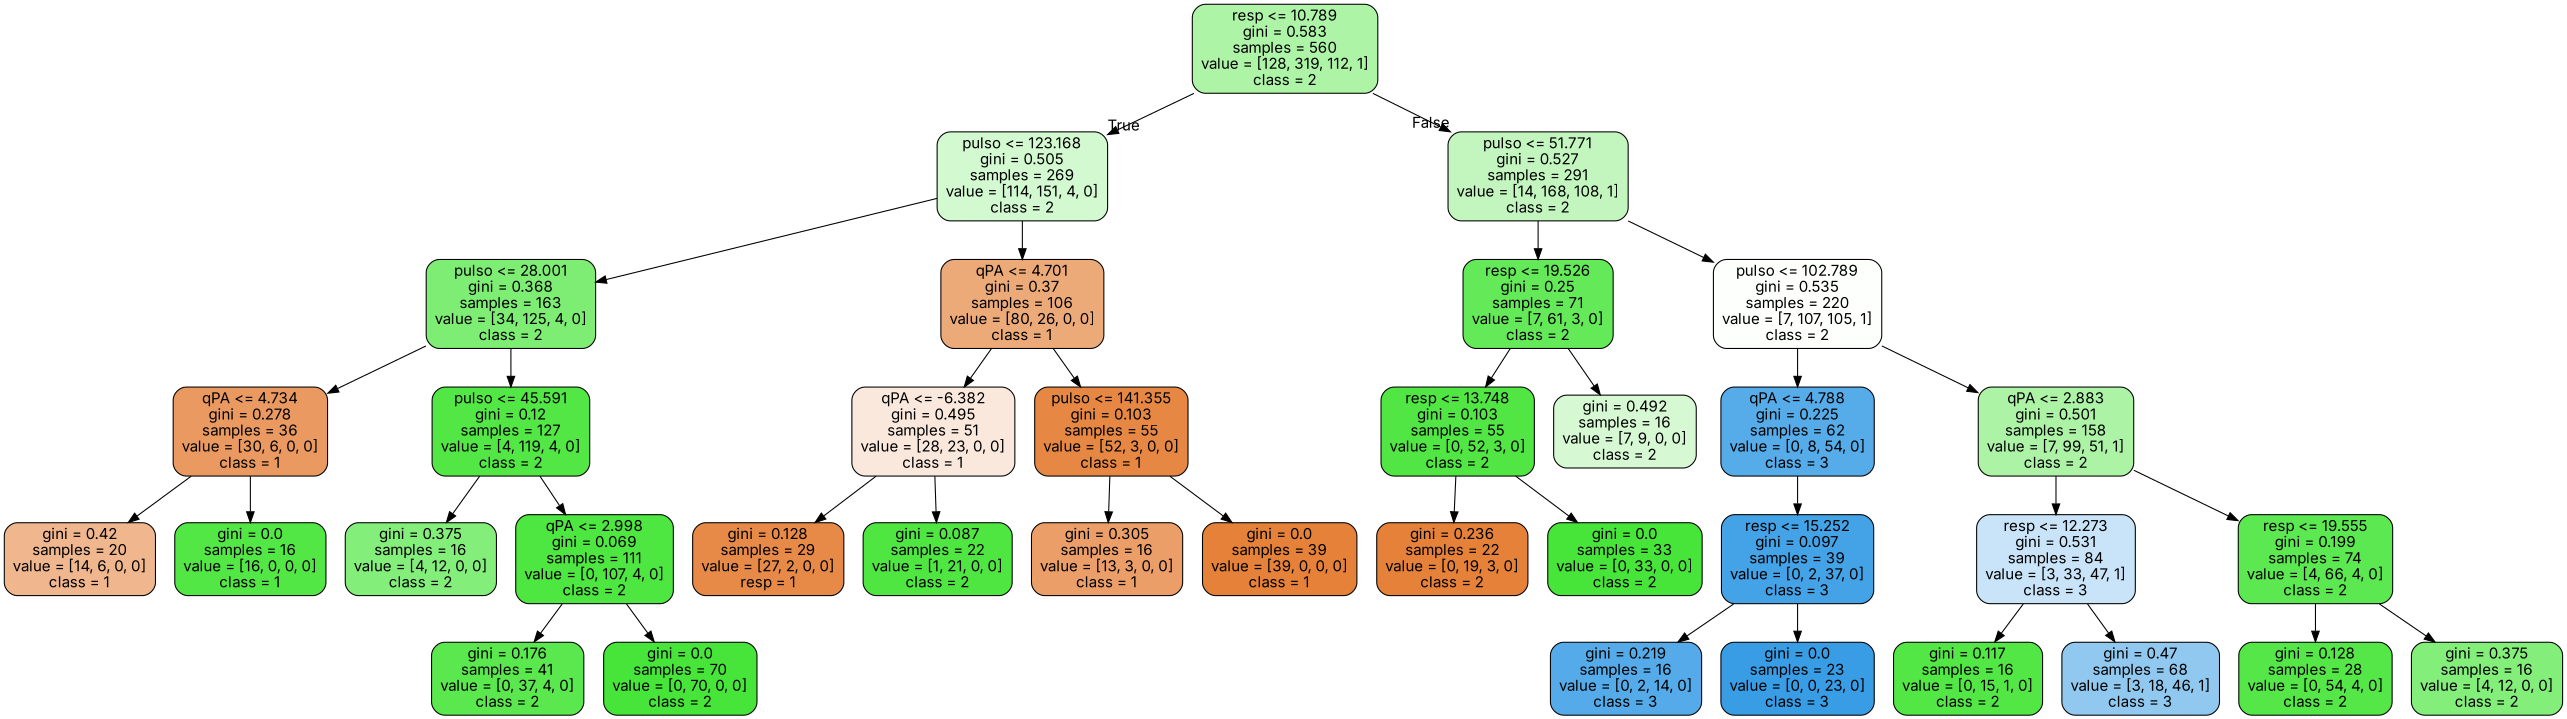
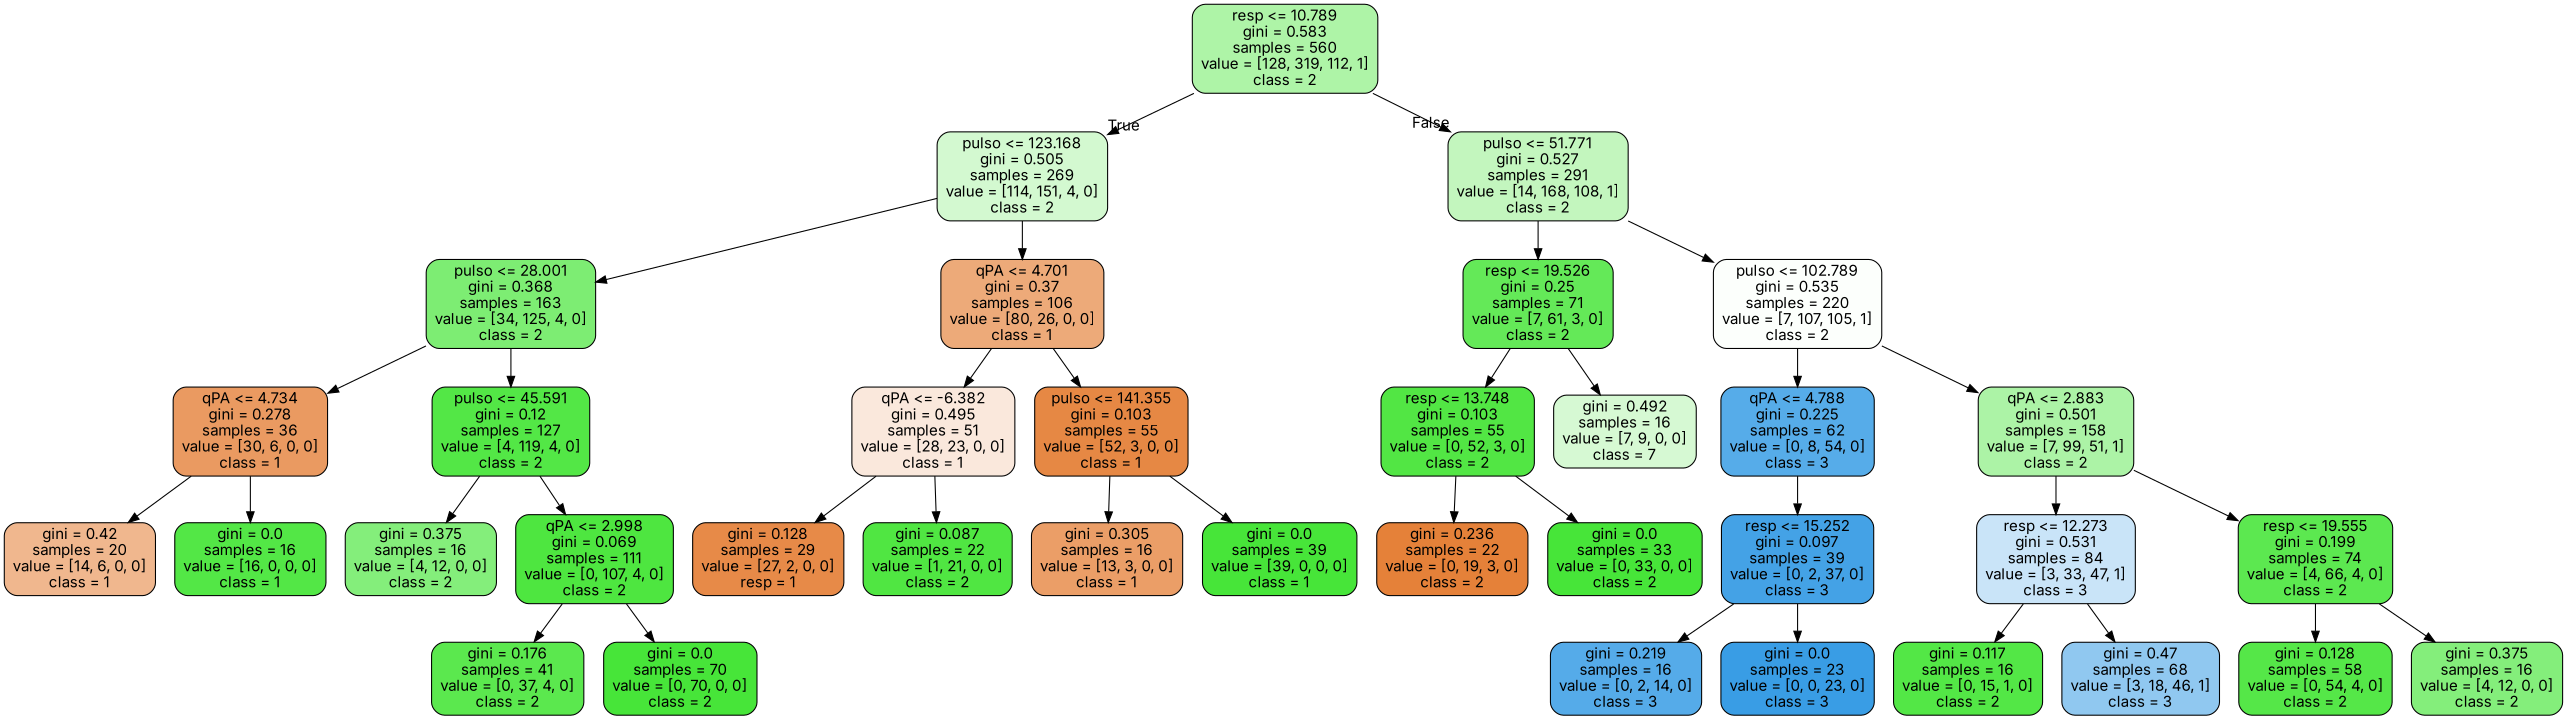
  digraph {
    fontname=Inter
    node [color=black fillcolor="#53e746" fontname=Inter shape=box style="filled, rounded"]
    edge [fontname=Inter]
    n1 [fillcolor="#aef4a7" label="resp <= 10.789\ngini = 0.583\nsamples = 560\nvalue = [128, 319, 112, 1]\nclass = 2"]
    n2 [fillcolor="#d3f9d0" label="pulso <= 123.168\ngini = 0.505\nsamples = 269\nvalue = [114, 151, 4, 0]\nclass = 2"]
    n3 [fillcolor="#c3f6be" label="pulso <= 51.771\ngini = 0.527\nsamples = 291\nvalue = [14, 168, 108, 1]\nclass = 2"]
    n4 [fillcolor="#7ded73" label="pulso <= 28.001\ngini = 0.368\nsamples = 163\nvalue = [34, 125, 4, 0]\nclass = 2"]
    n5 [fillcolor="#edaa79" label="qPA <= 4.701\ngini = 0.37\nsamples = 106\nvalue = [80, 26, 0, 0]\nclass = 1"]
    n6 [fillcolor="#64e958" label="resp <= 19.526\ngini = 0.25\nsamples = 71\nvalue = [7, 61, 3, 0]\nclass = 2"]
    n7 [fillcolor="#fcfffc" label="pulso <= 102.789\ngini = 0.535\nsamples = 220\nvalue = [7, 107, 105, 1]\nclass = 2"]
    n8 [fillcolor="#ea9a61" label="qPA <= 4.734\ngini = 0.278\nsamples = 36\nvalue = [30, 6, 0, 0]\nclass = 1"]
    n9 [label="pulso <= 45.591\ngini = 0.12\nsamples = 127\nvalue = [4, 119, 4, 0]\nclass = 2"]
    n10 [fillcolor="#fae8dc" label="qPA <= -6.382\ngini = 0.495\nsamples = 51\nvalue = [28, 23, 0, 0]\nclass = 1"]
    n11 [fillcolor="#e68844" label="pulso <= 141.355\ngini = 0.103\nsamples = 55\nvalue = [52, 3, 0, 0]\nclass = 1"]
    n12 [fillcolor="#f0b78e" label="gini = 0.42\nsamples = 20\nvalue = [14, 6, 0, 0]\nclass = 1"]
    n13 [label="gini = 0.0\nsamples = 16\nvalue = [16, 0, 0, 0]\nclass = 1"]
    n14 [fillcolor="#84ee7b" label="gini = 0.375\nsamples = 16\nvalue = [4, 12, 0, 0]\nclass = 2"]
    n15 [fillcolor="#4ee640" label="qPA <= 2.998\ngini = 0.069\nsamples = 111\nvalue = [0, 107, 4, 0]\nclass = 2"]
    n16 [fillcolor="#5be84e" label="gini = 0.176\nsamples = 41\nvalue = [0, 37, 4, 0]\nclass = 2"]
    n17 [fillcolor="#47e539" label="gini = 0.0\nsamples = 70\nvalue = [0, 70, 0, 0]\nclass = 2"]
    n18 [fillcolor="#e78a48" label="gini = 0.128\nsamples = 29\nvalue = [27, 2, 0, 0]\nresp = 1"]
    n19 [fillcolor="#50e642" label="gini = 0.087\nsamples = 22\nvalue = [1, 21, 0, 0]\nclass = 2"]
    n20 [fillcolor="#eb9e67" label="gini = 0.305\nsamples = 16\nvalue = [13, 3, 0, 0]\nclass = 1"]
-   n21 [fillcolor="#e58139" label="gini = 0.0\nsamples = 39\nvalue = [39, 0, 0, 0]\nclass = 1"]
+   n21 [fillcolor="#47e539" label="gini = 0.0\nsamples = 39\nvalue = [39, 0, 0, 0]\nclass = 1"]
    n22 [fillcolor="#52e644" label="resp <= 13.748\ngini = 0.103\nsamples = 55\nvalue = [0, 52, 3, 0]\nclass = 2"]
-   n23 [fillcolor="#d6f9d3" label="gini = 0.492\nsamples = 16\nvalue = [7, 9, 0, 0]\nclass = 2"]
+   n23 [fillcolor="#d6f9d3" label="gini = 0.492\nsamples = 16\nvalue = [7, 9, 0, 0]\nclass = 7"]
    n24 [fillcolor="#56ace9" label="qPA <= 4.788\ngini = 0.225\nsamples = 62\nvalue = [0, 8, 54, 0]\nclass = 3"]
    n25 [fillcolor="#acf3a6" label="qPA <= 2.883\ngini = 0.501\nsamples = 158\nvalue = [7, 99, 51, 1]\nclass = 2"]
    n26 [fillcolor="#e58139" label="gini = 0.236\nsamples = 22\nvalue = [0, 19, 3, 0]\nclass = 2"]
    n27 [fillcolor="#47e539" label="gini = 0.0\nsamples = 33\nvalue = [0, 33, 0, 0]\nclass = 2"]
    n28 [fillcolor="#44a2e6" label="resp <= 15.252\ngini = 0.097\nsamples = 39\nvalue = [0, 2, 37, 0]\nclass = 3"]
    n29 [fillcolor="#c9e4f8" label="resp <= 12.273\ngini = 0.531\nsamples = 84\nvalue = [3, 33, 47, 1]\nclass = 3"]
    n30 [fillcolor="#5ce850" label="resp <= 19.555\ngini = 0.199\nsamples = 74\nvalue = [4, 66, 4, 0]\nclass = 2"]
    n31 [fillcolor="#55abe9" label="gini = 0.219\nsamples = 16\nvalue = [0, 2, 14, 0]\nclass = 3"]
    n32 [fillcolor="#399de5" label="gini = 0.0\nsamples = 23\nvalue = [0, 0, 23, 0]\nclass = 3"]
    n33 [label="gini = 0.117\nsamples = 16\nvalue = [0, 15, 1, 0]\nclass = 2"]
    n34 [fillcolor="#90c8f0" label="gini = 0.47\nsamples = 68\nvalue = [3, 18, 46, 1]\nclass = 3"]
-   n35 [fillcolor="#55e748" label="gini = 0.128\nsamples = 28\nvalue = [0, 54, 4, 0]\nclass = 2"]
+   n35 [fillcolor="#55e748" label="gini = 0.128\nsamples = 58\nvalue = [0, 54, 4, 0]\nclass = 2"]
    n36 [fillcolor="#84ee7b" label="gini = 0.375\nsamples = 16\nvalue = [4, 12, 0, 0]\nclass = 2"]
    n1 -> n2 [headlabel=True labelangle=45 labeldistance=2.5]
    n1 -> n3 [headlabel=False labelangle=-45 labeldistance=2.5]
    n2 -> n4
    n2 -> n5
    n3 -> n6
    n3 -> n7
    n4 -> n8
    n4 -> n9
    n5 -> n10
    n5 -> n11
    n6 -> n22
    n6 -> n23
    n7 -> n24
    n7 -> n25
    n8 -> n12
    n8 -> n13
    n9 -> n14
    n9 -> n15
    n10 -> n18
    n10 -> n19
    n11 -> n20
    n11 -> n21
    n15 -> n16
    n15 -> n17
    n22 -> n26
    n22 -> n27
    n24 -> n28
    n25 -> n29
    n25 -> n30
    n28 -> n31
    n28 -> n32
    n29 -> n33
    n29 -> n34
    n30 -> n35
    n30 -> n36
  }
